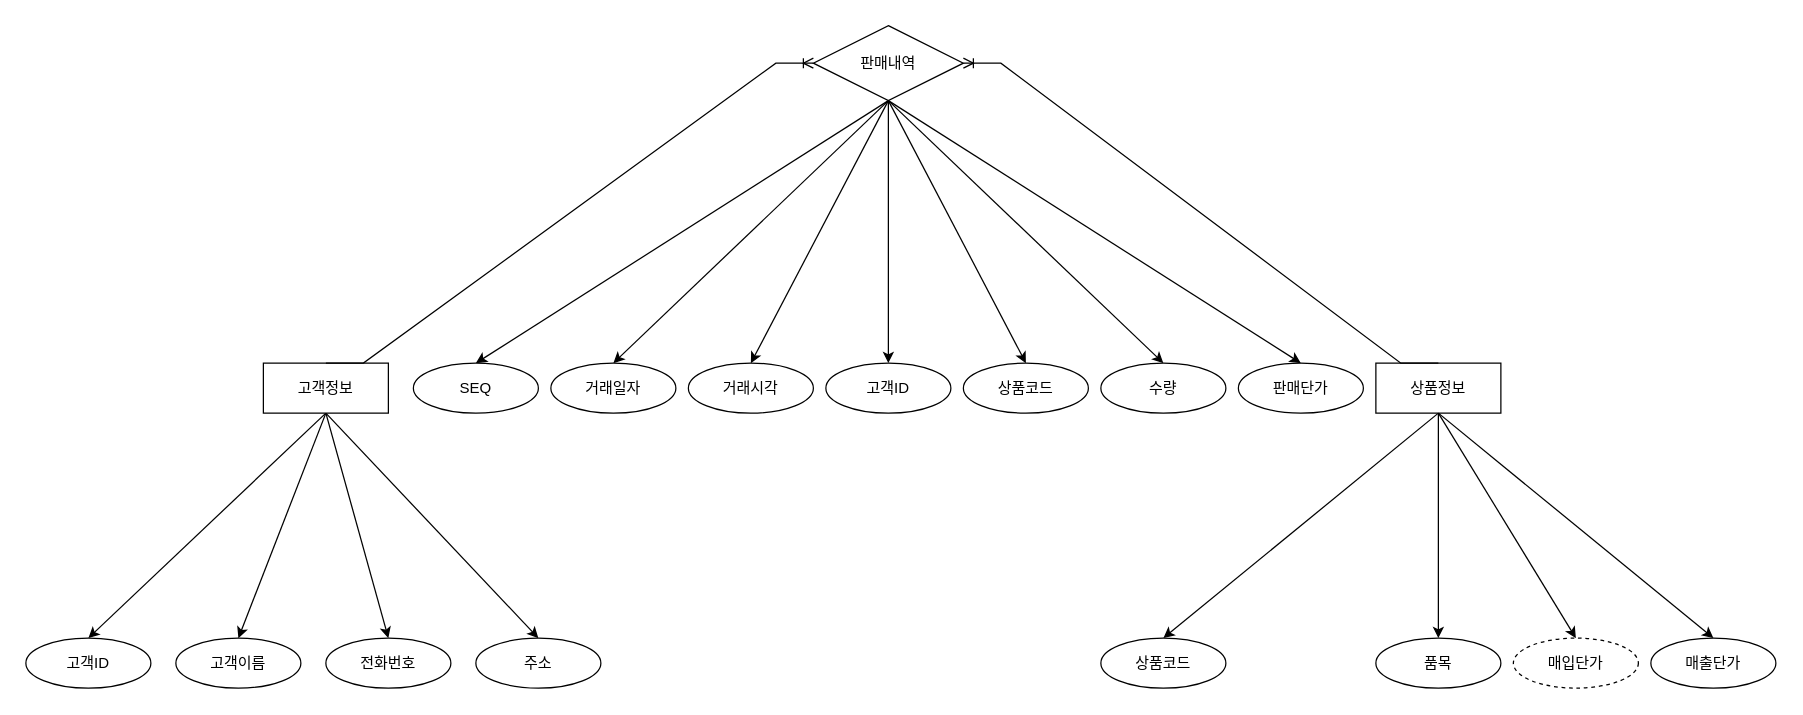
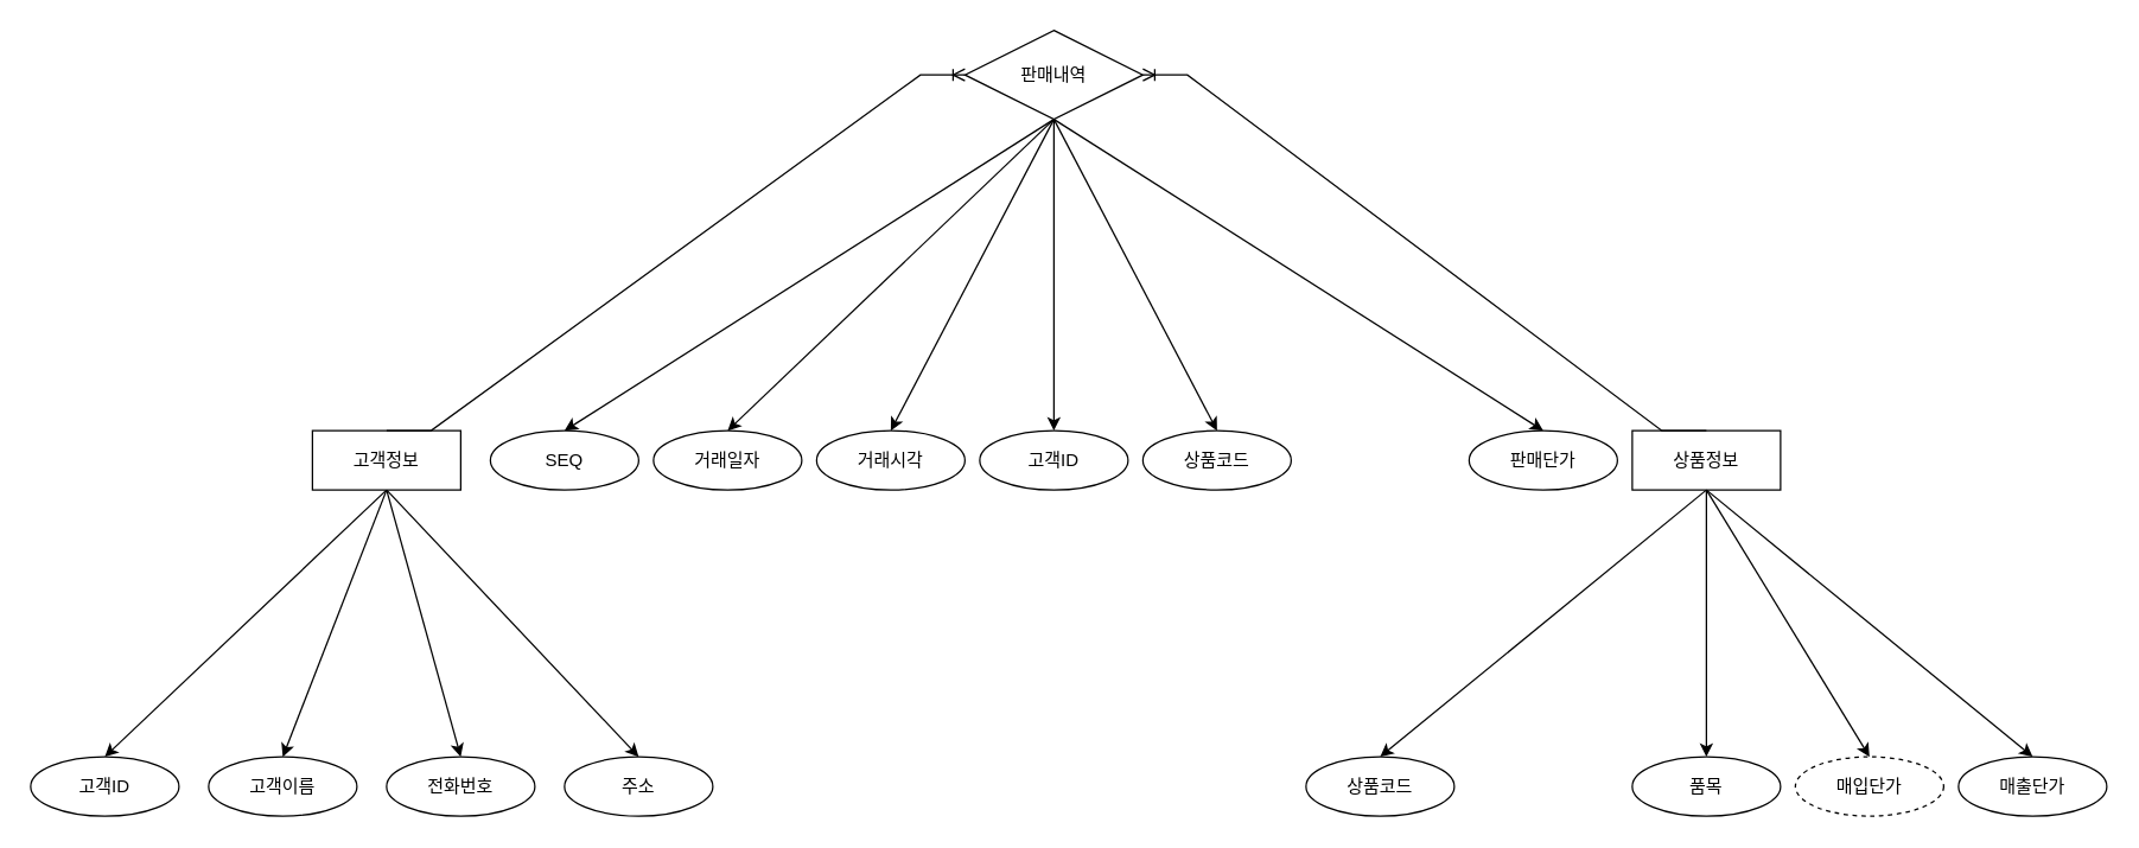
  <mxCell id="0" />
  <mxCell id="1" parent="0" />
  <mxCell id="2" value="고객ID" style="ellipse;whiteSpace=wrap;html=1;align=center;" vertex="1" parent="1"><mxGeometry x="20" y="510" width="100" height="40" as="geometry" /></mxCell>
  <mxCell id="3" value="고객이름" style="ellipse;whiteSpace=wrap;html=1;align=center;" vertex="1" parent="1"><mxGeometry x="140" y="510" width="100" height="40" as="geometry" /></mxCell>
  <mxCell id="4" value="전화번호" style="ellipse;whiteSpace=wrap;html=1;align=center;" vertex="1" parent="1"><mxGeometry x="260" y="510" width="100" height="40" as="geometry" /></mxCell>
  <mxCell id="5" value="주소" style="ellipse;whiteSpace=wrap;html=1;align=center;" vertex="1" parent="1"><mxGeometry x="380" y="510" width="100" height="40" as="geometry" /></mxCell>
  <mxCell id="6" style="rounded=0;orthogonalLoop=1;jettySize=auto;html=1;entryX=0.5;entryY=0;entryDx=0;entryDy=0;exitX=0.5;exitY=1;exitDx=0;exitDy=0;" edge="1" parent="1" source="10" target="2"><mxGeometry relative="1" as="geometry"><mxPoint x="260" y="390" as="sourcePoint" /></mxGeometry></mxCell>
  <mxCell id="7" style="rounded=0;orthogonalLoop=1;jettySize=auto;html=1;entryX=0.5;entryY=0;entryDx=0;entryDy=0;exitX=0.5;exitY=1;exitDx=0;exitDy=0;" edge="1" parent="1" source="10" target="3"><mxGeometry relative="1" as="geometry"><mxPoint x="260" y="390" as="sourcePoint" /></mxGeometry></mxCell>
  <mxCell id="8" style="rounded=0;orthogonalLoop=1;jettySize=auto;html=1;exitX=0.5;exitY=1;exitDx=0;exitDy=0;entryX=0.5;entryY=0;entryDx=0;entryDy=0;" edge="1" parent="1" source="10" target="4"><mxGeometry relative="1" as="geometry"><mxPoint x="260" y="390" as="sourcePoint" /></mxGeometry></mxCell>
  <mxCell id="9" style="rounded=0;orthogonalLoop=1;jettySize=auto;html=1;entryX=0.5;entryY=0;entryDx=0;entryDy=0;exitX=0.5;exitY=1;exitDx=0;exitDy=0;" edge="1" parent="1" source="10" target="5"><mxGeometry relative="1" as="geometry"><mxPoint x="260" y="390" as="sourcePoint" /></mxGeometry></mxCell>
  <mxCell id="10" value="고객정보" style="whiteSpace=wrap;html=1;align=center;" vertex="1" parent="1"><mxGeometry x="210" y="290" width="100" height="40" as="geometry" /></mxCell>
  <mxCell id="11" style="rounded=0;orthogonalLoop=1;jettySize=auto;html=1;entryX=0.5;entryY=0;entryDx=0;entryDy=0;exitX=0.5;exitY=1;exitDx=0;exitDy=0;" edge="1" parent="1" source="25" target="17"><mxGeometry relative="1" as="geometry"><mxPoint x="640" y="-80" as="sourcePoint" /></mxGeometry></mxCell>
  <mxCell id="12" style="rounded=0;orthogonalLoop=1;jettySize=auto;html=1;entryX=0.5;entryY=0;entryDx=0;entryDy=0;exitX=0.5;exitY=1;exitDx=0;exitDy=0;" edge="1" parent="1" source="24" target="18"><mxGeometry relative="1" as="geometry"><mxPoint x="640" y="110" as="sourcePoint" /></mxGeometry></mxCell>
  <mxCell id="13" style="rounded=0;orthogonalLoop=1;jettySize=auto;html=1;entryX=0.5;entryY=0;entryDx=0;entryDy=0;exitX=0.5;exitY=1;exitDx=0;exitDy=0;" edge="1" parent="1" source="24" target="19"><mxGeometry relative="1" as="geometry"><mxPoint x="640" y="110" as="sourcePoint" /></mxGeometry></mxCell>
  <mxCell id="14" style="rounded=0;orthogonalLoop=1;jettySize=auto;html=1;entryX=0.5;entryY=0;entryDx=0;entryDy=0;exitX=0.5;exitY=1;exitDx=0;exitDy=0;" edge="1" parent="1" source="24" target="20"><mxGeometry relative="1" as="geometry"><mxPoint x="640" y="110" as="sourcePoint" /></mxGeometry></mxCell>
  <mxCell id="15" style="rounded=0;orthogonalLoop=1;jettySize=auto;html=1;exitX=0.5;exitY=1;exitDx=0;exitDy=0;entryX=0.5;entryY=0;entryDx=0;entryDy=0;" edge="1" parent="1" source="24" target="22"><mxGeometry relative="1" as="geometry"><mxPoint x="640" y="110" as="sourcePoint" /></mxGeometry></mxCell>
- <mxCell id="16" style="rounded=0;orthogonalLoop=1;jettySize=auto;html=1;entryX=0.5;entryY=0;entryDx=0;entryDy=0;exitX=0.5;exitY=1;exitDx=0;exitDy=0;" edge="1" parent="1" source="24" target="23"><mxGeometry relative="1" as="geometry"><mxPoint x="640" y="110" as="sourcePoint" /></mxGeometry></mxCell>
  <mxCell id="17" value="상품코드" style="ellipse;whiteSpace=wrap;html=1;align=center;" vertex="1" parent="1"><mxGeometry x="880" y="510" width="100" height="40" as="geometry" /></mxCell>
  <mxCell id="18" value="SEQ" style="ellipse;whiteSpace=wrap;html=1;align=center;" vertex="1" parent="1"><mxGeometry x="330" y="290" width="100" height="40" as="geometry" /></mxCell>
  <mxCell id="19" value="거래일자" style="ellipse;whiteSpace=wrap;html=1;align=center;" vertex="1" parent="1"><mxGeometry x="440" y="290" width="100" height="40" as="geometry" /></mxCell>
  <mxCell id="20" value="거래시각" style="ellipse;whiteSpace=wrap;html=1;align=center;" vertex="1" parent="1"><mxGeometry x="550" y="290" width="100" height="40" as="geometry" /></mxCell>
  <mxCell id="21" value="고객ID" style="ellipse;whiteSpace=wrap;html=1;align=center;" vertex="1" parent="1"><mxGeometry x="660" y="290" width="100" height="40" as="geometry" /></mxCell>
  <mxCell id="22" value="상품코드" style="ellipse;whiteSpace=wrap;html=1;align=center;" vertex="1" parent="1"><mxGeometry x="770" y="290" width="100" height="40" as="geometry" /></mxCell>
- <mxCell id="23" value="수량" style="ellipse;whiteSpace=wrap;html=1;align=center;" vertex="1" parent="1"><mxGeometry x="880" y="290" width="100" height="40" as="geometry" /></mxCell>
  <mxCell id="24" value="판매내역" style="shape=rhombus;perimeter=rhombusPerimeter;whiteSpace=wrap;html=1;align=center;" vertex="1" parent="1"><mxGeometry x="650" y="20" width="120" height="60" as="geometry" /></mxCell>
  <mxCell id="25" value="상품정보" style="whiteSpace=wrap;html=1;align=center;" vertex="1" parent="1"><mxGeometry x="1100" y="290" width="100" height="40" as="geometry" /></mxCell>
  <mxCell id="26" value="" style="edgeStyle=entityRelationEdgeStyle;fontSize=12;html=1;endArrow=ERoneToMany;rounded=0;exitX=0.5;exitY=0;exitDx=0;exitDy=0;entryX=0;entryY=0.5;entryDx=0;entryDy=0;" edge="1" parent="1" source="10" target="24"><mxGeometry width="100" height="100" relative="1" as="geometry"><mxPoint x="600" y="430" as="sourcePoint" /><mxPoint x="700" y="330" as="targetPoint" /></mxGeometry></mxCell>
  <mxCell id="27" value="" style="edgeStyle=entityRelationEdgeStyle;fontSize=12;html=1;endArrow=ERoneToMany;rounded=0;exitX=0.5;exitY=0;exitDx=0;exitDy=0;entryX=1;entryY=0.5;entryDx=0;entryDy=0;" edge="1" parent="1" source="25" target="24"><mxGeometry width="100" height="100" relative="1" as="geometry"><mxPoint x="1100" y="290" as="sourcePoint" /><mxPoint x="1200" y="190" as="targetPoint" /></mxGeometry></mxCell>
  <mxCell id="28" value="품목" style="ellipse;whiteSpace=wrap;html=1;align=center;" vertex="1" parent="1"><mxGeometry x="1100" y="510" width="100" height="40" as="geometry" /></mxCell>
  <mxCell id="29" style="rounded=0;orthogonalLoop=1;jettySize=auto;html=1;entryX=0.5;entryY=0;entryDx=0;entryDy=0;exitX=0.5;exitY=1;exitDx=0;exitDy=0;" edge="1" parent="1" source="25" target="30"><mxGeometry relative="1" as="geometry"><mxPoint x="1220" y="310" as="sourcePoint" /><mxPoint x="1400" y="550" as="targetPoint" /></mxGeometry></mxCell>
  <mxCell id="30" value="매입단가" style="ellipse;whiteSpace=wrap;html=1;align=center;dashed=1;" vertex="1" parent="1"><mxGeometry x="1210" y="510" width="100" height="40" as="geometry" /></mxCell>
  <mxCell id="31" style="rounded=0;orthogonalLoop=1;jettySize=auto;html=1;entryX=0.5;entryY=0;entryDx=0;entryDy=0;exitX=0.5;exitY=1;exitDx=0;exitDy=0;" edge="1" parent="1" source="25" target="28"><mxGeometry relative="1" as="geometry"><mxPoint x="1100" y="320" as="sourcePoint" /><mxPoint x="1280" y="560" as="targetPoint" /></mxGeometry></mxCell>
  <mxCell id="32" value="판매단가" style="ellipse;whiteSpace=wrap;html=1;align=center;" vertex="1" parent="1"><mxGeometry x="990" y="290" width="100" height="40" as="geometry" /></mxCell>
  <mxCell id="33" style="rounded=0;orthogonalLoop=1;jettySize=auto;html=1;exitX=0.5;exitY=1;exitDx=0;exitDy=0;entryX=0.5;entryY=0;entryDx=0;entryDy=0;" edge="1" parent="1" source="24" target="21"><mxGeometry relative="1" as="geometry"><mxPoint x="720" y="90" as="sourcePoint" /><mxPoint x="830" y="300" as="targetPoint" /></mxGeometry></mxCell>
  <mxCell id="34" style="rounded=0;orthogonalLoop=1;jettySize=auto;html=1;exitX=0.5;exitY=1;exitDx=0;exitDy=0;entryX=0.5;entryY=0;entryDx=0;entryDy=0;" edge="1" parent="1" source="24" target="32"><mxGeometry relative="1" as="geometry"><mxPoint x="730" as="sourcePoint" y="100" /><mxPoint x="840" y="310" as="targetPoint" /></mxGeometry></mxCell>
  <mxCell id="35" value="매출단가" style="ellipse;whiteSpace=wrap;html=1;align=center;" vertex="1" parent="1"><mxGeometry x="1320" y="510" width="100" height="40" as="geometry" /></mxCell>
  <mxCell id="36" style="rounded=0;orthogonalLoop=1;jettySize=auto;html=1;entryX=0.5;entryY=0;entryDx=0;entryDy=0;exitX=0.5;exitY=1;exitDx=0;exitDy=0;" edge="1" parent="1" source="25" target="35"><mxGeometry relative="1" as="geometry"><mxPoint x="1170" y="340" as="sourcePoint" /><mxPoint x="1330" y="570" as="targetPoint" /></mxGeometry></mxCell>
